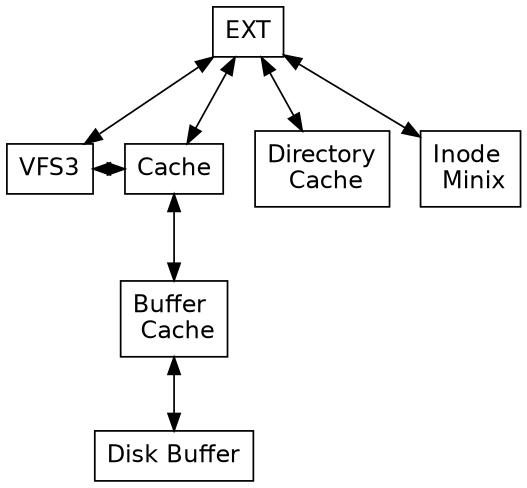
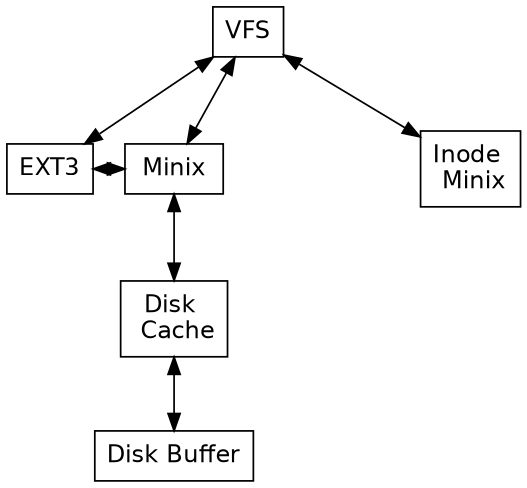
  digraph {
    fontname="DejaVu Sans"
    ranksep=.6
    node [fontname="DejaVu Sans" margin="0.1,0.1" shape=box]
    edge [dir=both fontname="DejaVu Sans"]
-   Minix [height=.1 width=.1 label=Cache]
-   EXT3 [height=.1 width=.1 label=VFS3]
-   n3 [height=.1 label="Directory\n Cache" width=.1]
-   n4 [height=.1 label="Buffer \n Cache" width=.1]
-   VFS [height=.1 width=.1 label=EXT]
+   Minix [height=.1 width=.1]
+   EXT3 [height=.1 width=.1]
+   n4 [height=.1 label="Disk \n Cache" width=.1]
+   VFS [height=.1 width=.1]
    n6 [height=.1 label="Inode \n Minix" width=.1]
    n7 [height=.1 label="Disk Buffer" width=.1]
    subgraph sub_1 {
      rank=same
      Minix
      EXT3
-     n3
    }
    Minix -> n4
    EXT3 -> Minix
    n4 -> n7
    VFS -> Minix
    VFS -> EXT3
-   VFS -> n3
    VFS -> n6
  }
